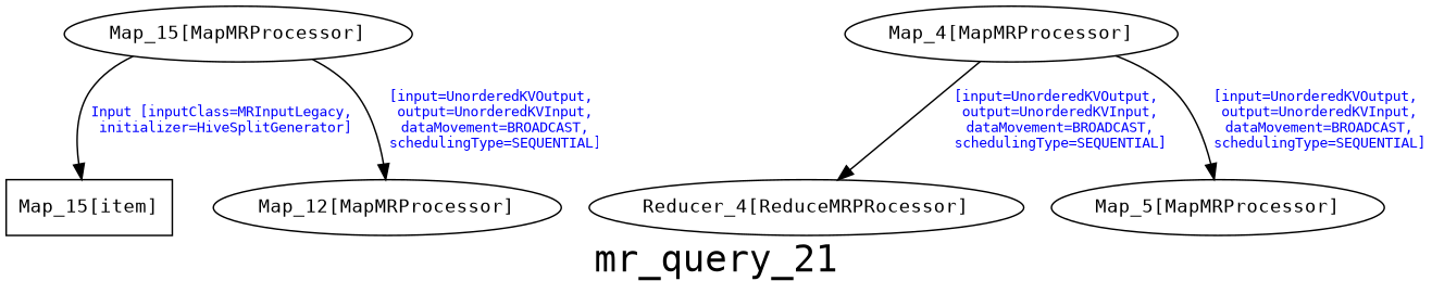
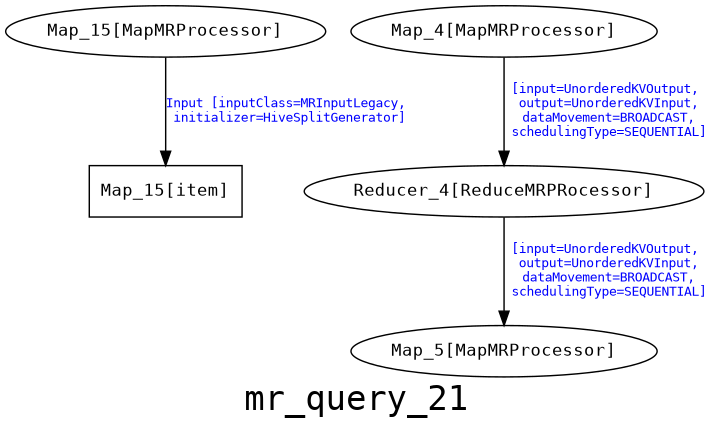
  digraph {
    fontname="DejaVu Sans Mono"
    fontsize=24
    label=mr_query_21
    node [fontname="DejaVu Sans Mono" fontsize=12]
    edge [fontcolor=blue fontname="DejaVu Sans Mono" fontsize=9]
    n1 [label="Map_15[item]" shape=box]
    n2 [label="Map_15[MapMRProcessor]"]
-   n3 [label="Map_12[MapMRProcessor]"]
    n4 [label="Map_4[MapMRProcessor]"]
    n5 [label="Reducer_4[ReduceMRPRocessor]"]
    n6 [label="Map_5[MapMRProcessor]"]
    n2 -> n1 [label="Input [inputClass=MRInputLegacy,\n initializer=HiveSplitGenerator]"]
-   n2 -> n3 [label="[input=UnorderedKVOutput,\n output=UnorderedKVInput,\n dataMovement=BROADCAST,\n schedulingType=SEQUENTIAL]"]
    n4 -> n5 [label="[input=UnorderedKVOutput,\n output=UnorderedKVInput,\n dataMovement=BROADCAST,\n schedulingType=SEQUENTIAL]"]
-   n4 -> n6 [label="[input=UnorderedKVOutput,\n output=UnorderedKVInput,\n dataMovement=BROADCAST,\n schedulingType=SEQUENTIAL]"]
+   n5 -> n6 [label="[input=UnorderedKVOutput,\n output=UnorderedKVInput,\n dataMovement=BROADCAST,\n schedulingType=SEQUENTIAL]"]
  }
